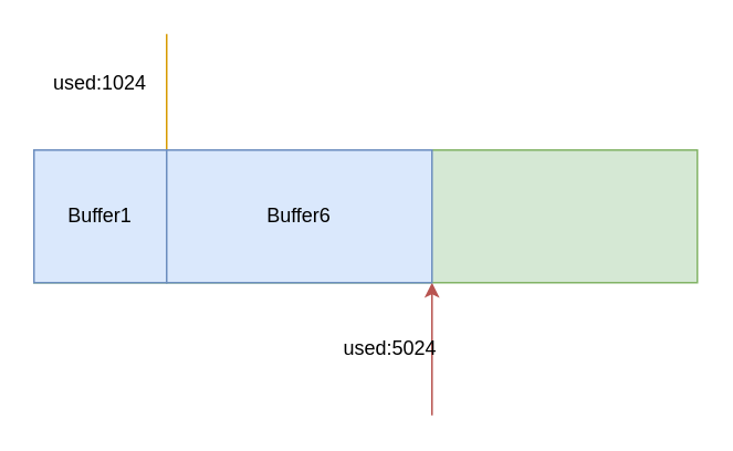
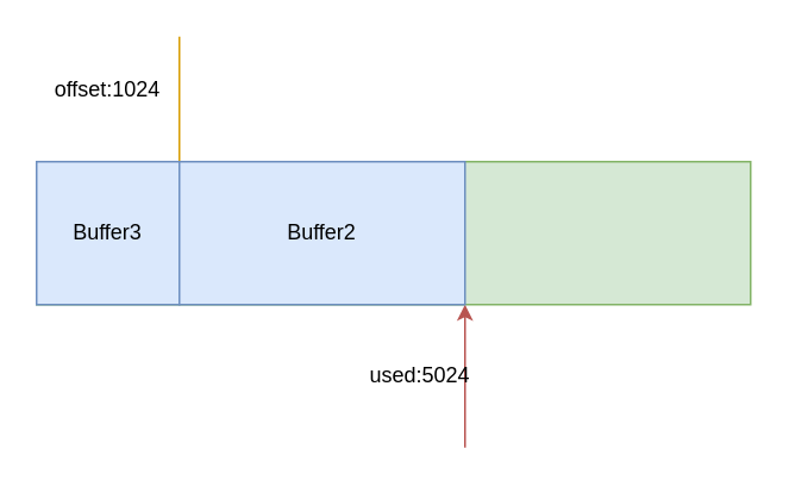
  <mxCell id="0" />
  <mxCell id="1" parent="0" />
  <mxCell id="2" value="" style="rounded=0;whiteSpace=wrap;html=1;fillColor=#d5e8d4;strokeColor=#82b366;" vertex="1" parent="1"><mxGeometry x="20" y="90" width="400" height="80" as="geometry" /></mxCell>
  <mxCell id="3" value="" style="endArrow=classic;html=1;fillColor=#f8cecc;strokeColor=#b85450;entryX=1;entryY=1;entryDx=0;entryDy=0;" edge="1" parent="1" target="8"><mxGeometry width="50" height="50" relative="1" as="geometry"><mxPoint x="260" y="250" as="sourcePoint" /><mxPoint x="270" y="172" as="targetPoint" /></mxGeometry></mxCell>
  <mxCell id="4" value="used:5024" style="text;html=1;strokeColor=none;fillColor=none;align=center;verticalAlign=middle;whiteSpace=wrap;rounded=0;" vertex="1" parent="1"><mxGeometry x="215" y="200" width="40" height="20" as="geometry" /></mxCell>
  <mxCell id="5" value="" style="endArrow=none;html=1;exitX=1;exitY=0;exitDx=0;exitDy=0;fillColor=#ffe6cc;strokeColor=#d79b00;" edge="1" parent="1" source="7"><mxGeometry width="50" height="50" relative="1" as="geometry"><mxPoint x="30" y="70" as="sourcePoint" /><mxPoint x="100" y="20" as="targetPoint" /></mxGeometry></mxCell>
- <mxCell id="6" value="used:1024" style="text;html=1;strokeColor=none;fillColor=none;align=center;verticalAlign=middle;whiteSpace=wrap;rounded=0;" vertex="1" parent="1"><mxGeometry x="40" y="40" width="40" height="20" as="geometry" /></mxCell>
- <mxCell id="7" value="Buffer1" style="rounded=0;whiteSpace=wrap;html=1;fillColor=#dae8fc;strokeColor=#6c8ebf;" vertex="1" parent="1"><mxGeometry x="20" y="90" width="80" height="80" as="geometry" /></mxCell>
- <mxCell id="8" value="Buffer6" style="rounded=0;whiteSpace=wrap;html=1;fillColor=#dae8fc;strokeColor=#6c8ebf;" vertex="1" parent="1"><mxGeometry x="100" y="90" width="160" height="80" as="geometry" /></mxCell>
+ <mxCell id="6" value="offset:1024" style="text;html=1;strokeColor=none;fillColor=none;align=center;verticalAlign=middle;whiteSpace=wrap;rounded=0;" vertex="1" parent="1"><mxGeometry x="40" y="40" width="40" height="20" as="geometry" /></mxCell>
+ <mxCell id="7" value="Buffer3" style="rounded=0;whiteSpace=wrap;html=1;fillColor=#dae8fc;strokeColor=#6c8ebf;" vertex="1" parent="1"><mxGeometry x="20" y="90" width="80" height="80" as="geometry" /></mxCell>
+ <mxCell id="8" value="Buffer2" style="rounded=0;whiteSpace=wrap;html=1;fillColor=#dae8fc;strokeColor=#6c8ebf;" vertex="1" parent="1"><mxGeometry x="100" y="90" width="160" height="80" as="geometry" /></mxCell>
